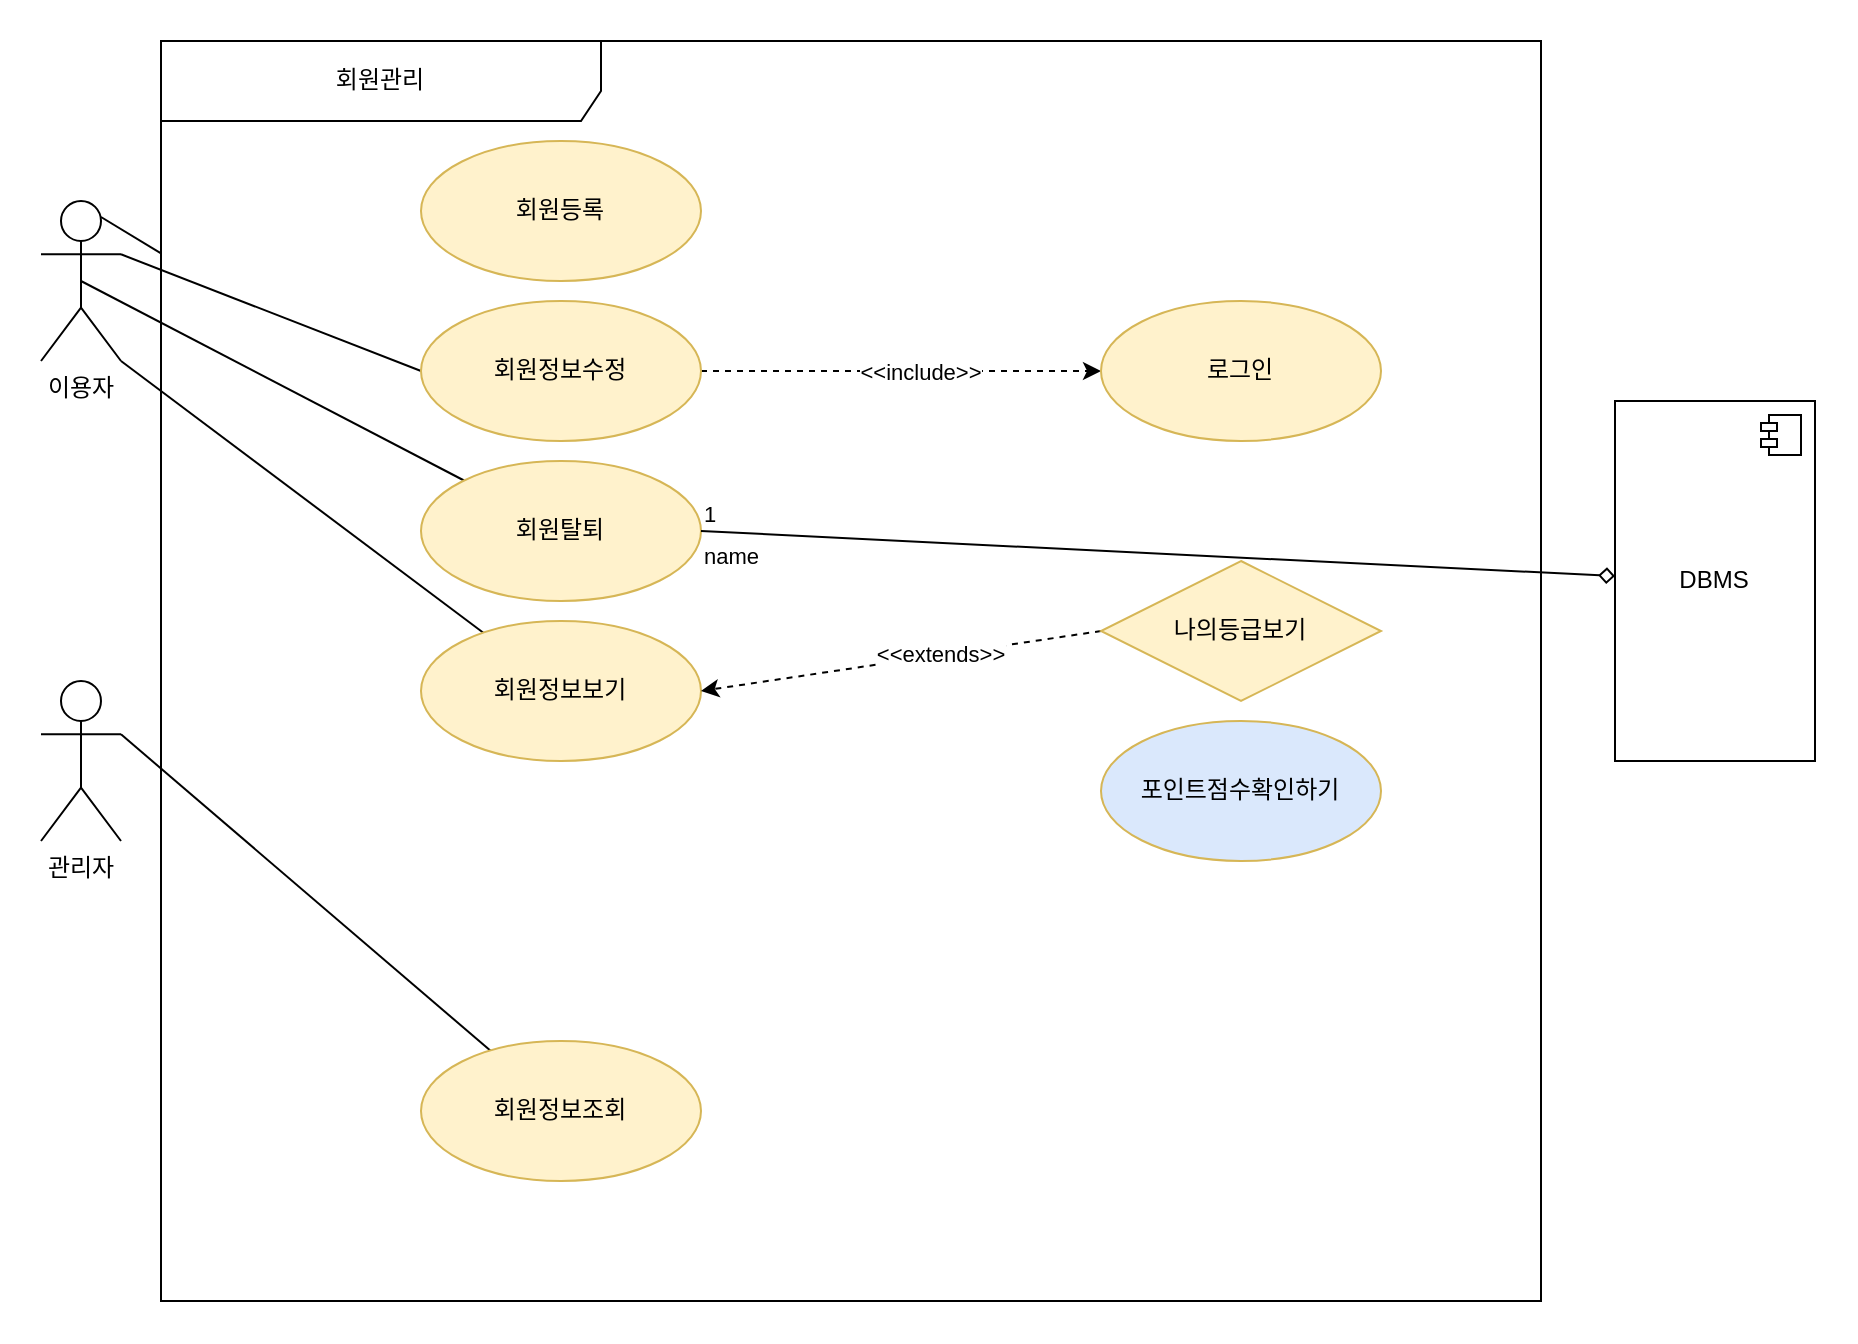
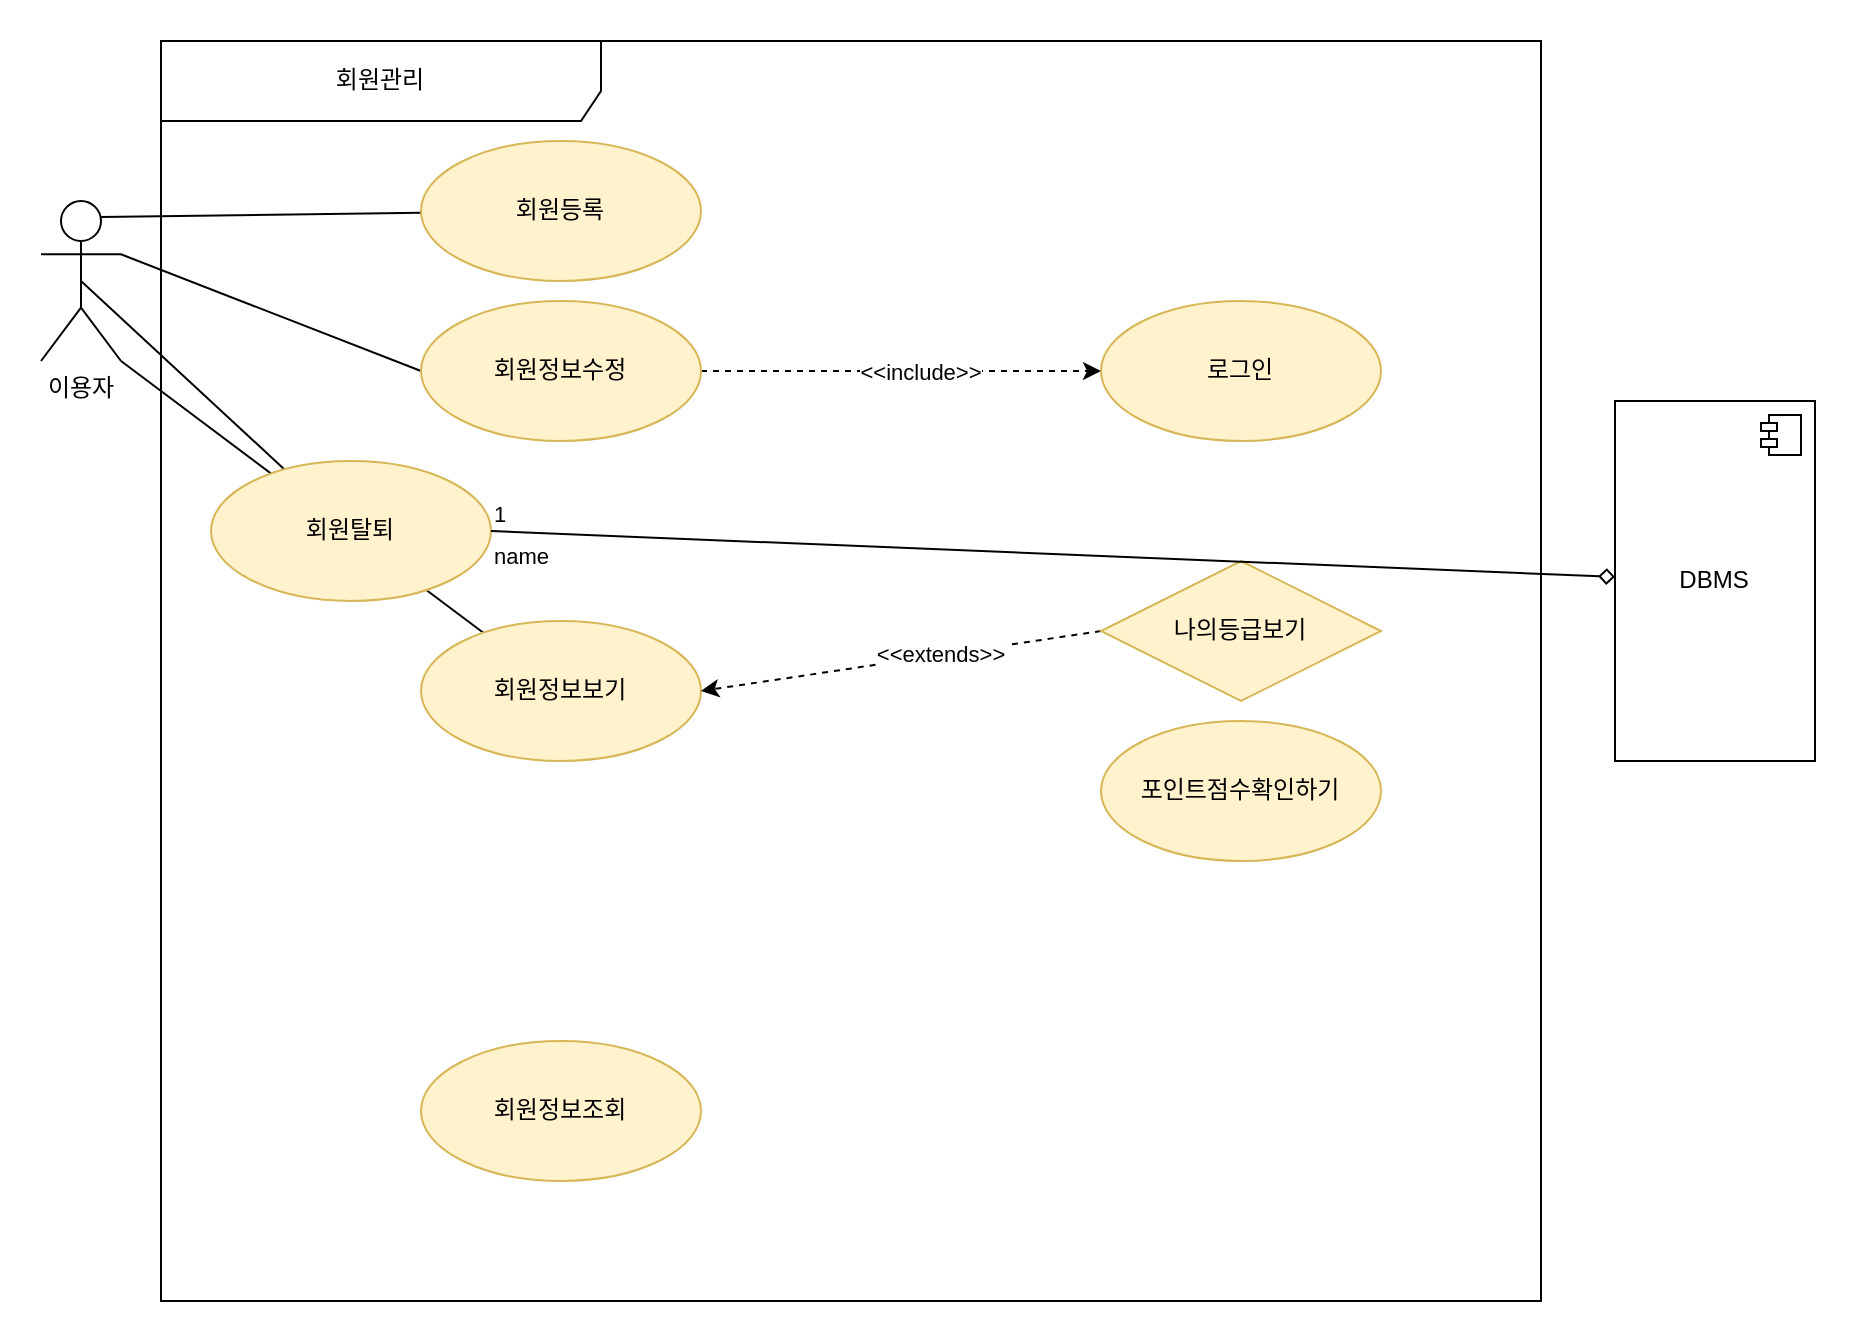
  <mxCell id="0" />
  <mxCell id="1" parent="0" />
  <mxCell id="2" style="rounded=0;orthogonalLoop=1;jettySize=auto;html=1;exitX=1;exitY=0.333;exitDx=0;exitDy=0;exitPerimeter=0;entryX=0;entryY=0.5;entryDx=0;entryDy=0;endArrow=none;endFill=0;" parent="1" source="6" target="13" edge="1"><mxGeometry relative="1" as="geometry" /></mxCell>
  <mxCell id="3" style="rounded=0;orthogonalLoop=1;jettySize=auto;html=1;exitX=1;exitY=1;exitDx=0;exitDy=0;exitPerimeter=0;endArrow=none;endFill=0;" parent="1" source="6" target="15" edge="1"><mxGeometry relative="1" as="geometry" /></mxCell>
  <mxCell id="4" style="rounded=0;orthogonalLoop=1;jettySize=auto;html=1;exitX=0.5;exitY=0.5;exitDx=0;exitDy=0;exitPerimeter=0;endArrow=none;endFill=0;" parent="1" source="6" target="14" edge="1"><mxGeometry relative="1" as="geometry" /></mxCell>
- <mxCell id="5" style="rounded=0;orthogonalLoop=1;jettySize=auto;html=1;exitX=0.75;exitY=0.1;exitDx=0;exitDy=0;exitPerimeter=0;endArrow=none;endFill=0;" parent="1" source="6" target="7" edge="1"><mxGeometry relative="1" as="geometry" /></mxCell>
+ <mxCell id="5" style="rounded=0;orthogonalLoop=1;jettySize=auto;html=1;exitX=0.75;exitY=0.1;exitDx=0;exitDy=0;exitPerimeter=0;endArrow=none;endFill=0;" parent="1" source="6" target="10" edge="1"><mxGeometry relative="1" as="geometry" /></mxCell>
  <mxCell id="6" value="이용자&lt;br&gt;" style="shape=umlActor;verticalLabelPosition=bottom;verticalAlign=top;html=1;outlineConnect=0;" parent="1" vertex="1"><mxGeometry x="20" y="100" width="40" height="80" as="geometry" /></mxCell>
  <mxCell id="7" value="회원관리" style="shape=umlFrame;whiteSpace=wrap;html=1;pointerEvents=0;width=220;height=40;" parent="1" vertex="1"><mxGeometry x="80" y="20" width="690" height="630" as="geometry" /></mxCell>
- <mxCell id="8" style="rounded=0;orthogonalLoop=1;jettySize=auto;html=1;exitX=1;exitY=0.333;exitDx=0;exitDy=0;exitPerimeter=0;endArrow=none;endFill=0;" parent="1" source="9" target="16" edge="1"><mxGeometry relative="1" as="geometry" /></mxCell>
- <mxCell id="9" value="관리자&lt;br&gt;" style="shape=umlActor;verticalLabelPosition=bottom;verticalAlign=top;html=1;outlineConnect=0;" parent="1" vertex="1"><mxGeometry x="20" y="340" width="40" height="80" as="geometry" /></mxCell>
  <mxCell id="10" value="회원등록" style="ellipse;whiteSpace=wrap;html=1;fillColor=#fff2cc;strokeColor=#d6b656;" parent="1" vertex="1"><mxGeometry x="210" y="70" width="140" height="70" as="geometry" /></mxCell>
  <mxCell id="11" value="" style="edgeStyle=orthogonalEdgeStyle;rounded=0;orthogonalLoop=1;jettySize=auto;html=1;dashed=1;" parent="1" source="13" target="17" edge="1"><mxGeometry relative="1" as="geometry" /></mxCell>
  <mxCell id="12" value="&amp;lt;&amp;lt;include&amp;gt;&amp;gt;" style="edgeLabel;html=1;align=center;verticalAlign=middle;resizable=0;points=[];" parent="11" vertex="1" connectable="0"><mxGeometry x="0.312" y="3" relative="1" as="geometry"><mxPoint x="-22" y="3" as="offset" /></mxGeometry></mxCell>
  <mxCell id="13" value="회원정보수정" style="ellipse;whiteSpace=wrap;html=1;fillColor=#fff2cc;strokeColor=#d6b656;" parent="1" vertex="1"><mxGeometry x="210" y="150" width="140" height="70" as="geometry" /></mxCell>
- <mxCell id="14" value="회원탈퇴" style="ellipse;whiteSpace=wrap;html=1;fillColor=#fff2cc;strokeColor=#d6b656;" parent="1" vertex="1"><mxGeometry x="210" y="230" width="140" height="70" as="geometry" /></mxCell>
+ <mxCell id="14" value="회원탈퇴" style="ellipse;whiteSpace=wrap;html=1;fillColor=#fff2cc;strokeColor=#d6b656;" parent="1" vertex="1"><mxGeometry x="105" y="230" width="140" height="70" as="geometry" /></mxCell>
  <mxCell id="15" value="회원정보보기" style="ellipse;whiteSpace=wrap;html=1;fillColor=#fff2cc;strokeColor=#d6b656;" parent="1" vertex="1"><mxGeometry x="210" y="310" width="140" height="70" as="geometry" /></mxCell>
  <mxCell id="16" value="회원정보조회" style="ellipse;whiteSpace=wrap;html=1;fillColor=#fff2cc;strokeColor=#d6b656;" parent="1" vertex="1"><mxGeometry x="210" y="520" width="140" height="70" as="geometry" /></mxCell>
  <mxCell id="17" value="로그인" style="ellipse;whiteSpace=wrap;html=1;fillColor=#fff2cc;strokeColor=#d6b656;" parent="1" vertex="1"><mxGeometry x="550" y="150" width="140" height="70" as="geometry" /></mxCell>
  <mxCell id="18" style="rounded=0;orthogonalLoop=1;jettySize=auto;html=1;exitX=0;exitY=0.5;exitDx=0;exitDy=0;dashed=1;" parent="1" source="20" edge="1"><mxGeometry relative="1" as="geometry"><mxPoint x="350" y="345" as="targetPoint" /></mxGeometry></mxCell>
  <mxCell id="19" value="&amp;lt;&amp;lt;extends&amp;gt;&amp;gt;" style="edgeLabel;html=1;align=center;verticalAlign=middle;resizable=0;points=[];" parent="18" vertex="1" connectable="0"><mxGeometry x="-0.236" y="-4" relative="1" as="geometry"><mxPoint x="-4" y="4" as="offset" /></mxGeometry></mxCell>
  <mxCell id="20" value="나의등급보기" style="rhombus;whiteSpace=wrap;html=1;fillColor=#fff2cc;strokeColor=#d6b656;" parent="1" vertex="1"><mxGeometry x="550" y="280" width="140" height="70" as="geometry" /></mxCell>
- <mxCell id="21" value="포인트점수확인하기" style="ellipse;whiteSpace=wrap;html=1;fillColor=#dae8fc;strokeColor=#d6b656;" parent="1" vertex="1"><mxGeometry x="550" y="360" width="140" height="70" as="geometry" /></mxCell>
+ <mxCell id="21" value="포인트점수확인하기" style="ellipse;whiteSpace=wrap;html=1;fillColor=#fff2cc;strokeColor=#d6b656;" parent="1" vertex="1"><mxGeometry x="550" y="360" width="140" height="70" as="geometry" /></mxCell>
  <mxCell id="22" value="DBMS" style="html=1;dropTarget=0;whiteSpace=wrap;" parent="1" vertex="1"><mxGeometry x="807" y="200" width="100" height="180" as="geometry" /></mxCell>
  <mxCell id="23" value="" style="shape=module;jettyWidth=8;jettyHeight=4;" parent="22" vertex="1"><mxGeometry x="1" width="20" height="20" relative="1" as="geometry"><mxPoint x="-27" y="7" as="offset" /></mxGeometry></mxCell>
  <mxCell id="24" value="name" style="endArrow=diamond;endFill=0;html=1;align=left;verticalAlign=top;rounded=0;exitX=1;exitY=0.5;exitDx=0;exitDy=0;" parent="1" source="14" target="22" edge="1"><mxGeometry x="-1" relative="1" as="geometry"><mxPoint x="360" y="265" as="sourcePoint" /><mxPoint x="505" y="264.5" as="targetPoint" /></mxGeometry></mxCell>
  <mxCell id="25" value="1" style="edgeLabel;resizable=0;html=1;align=left;verticalAlign=bottom;" parent="24" connectable="0" vertex="1"><mxGeometry x="-1" relative="1" as="geometry" /></mxCell>
